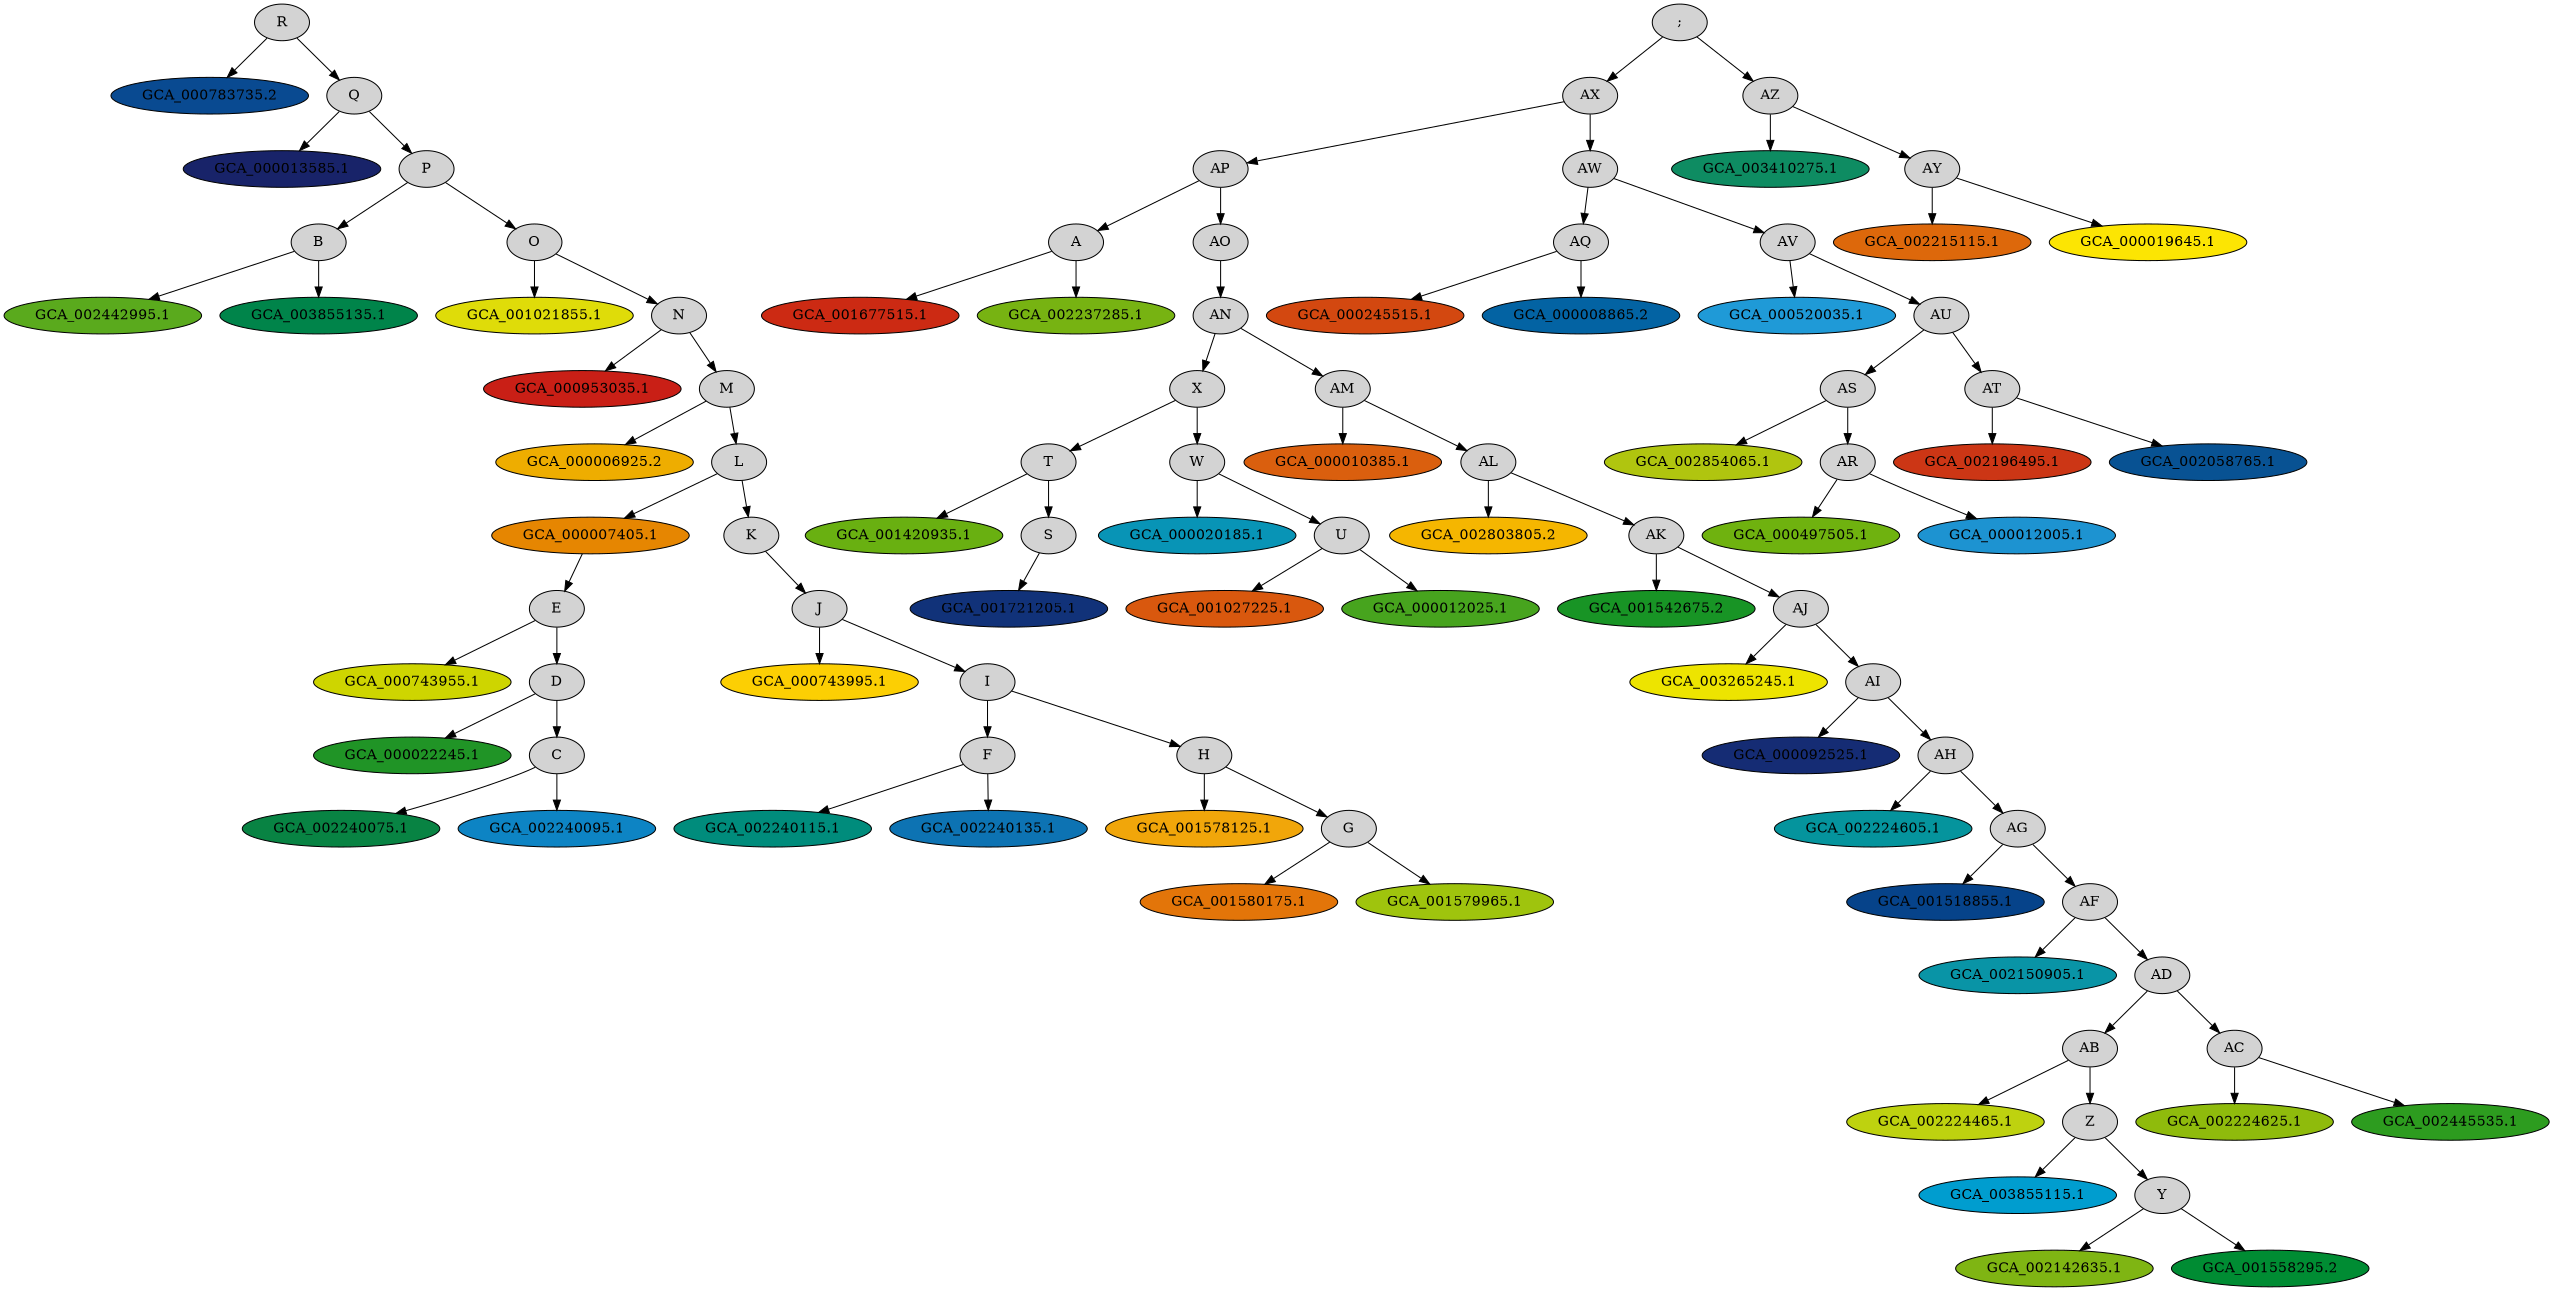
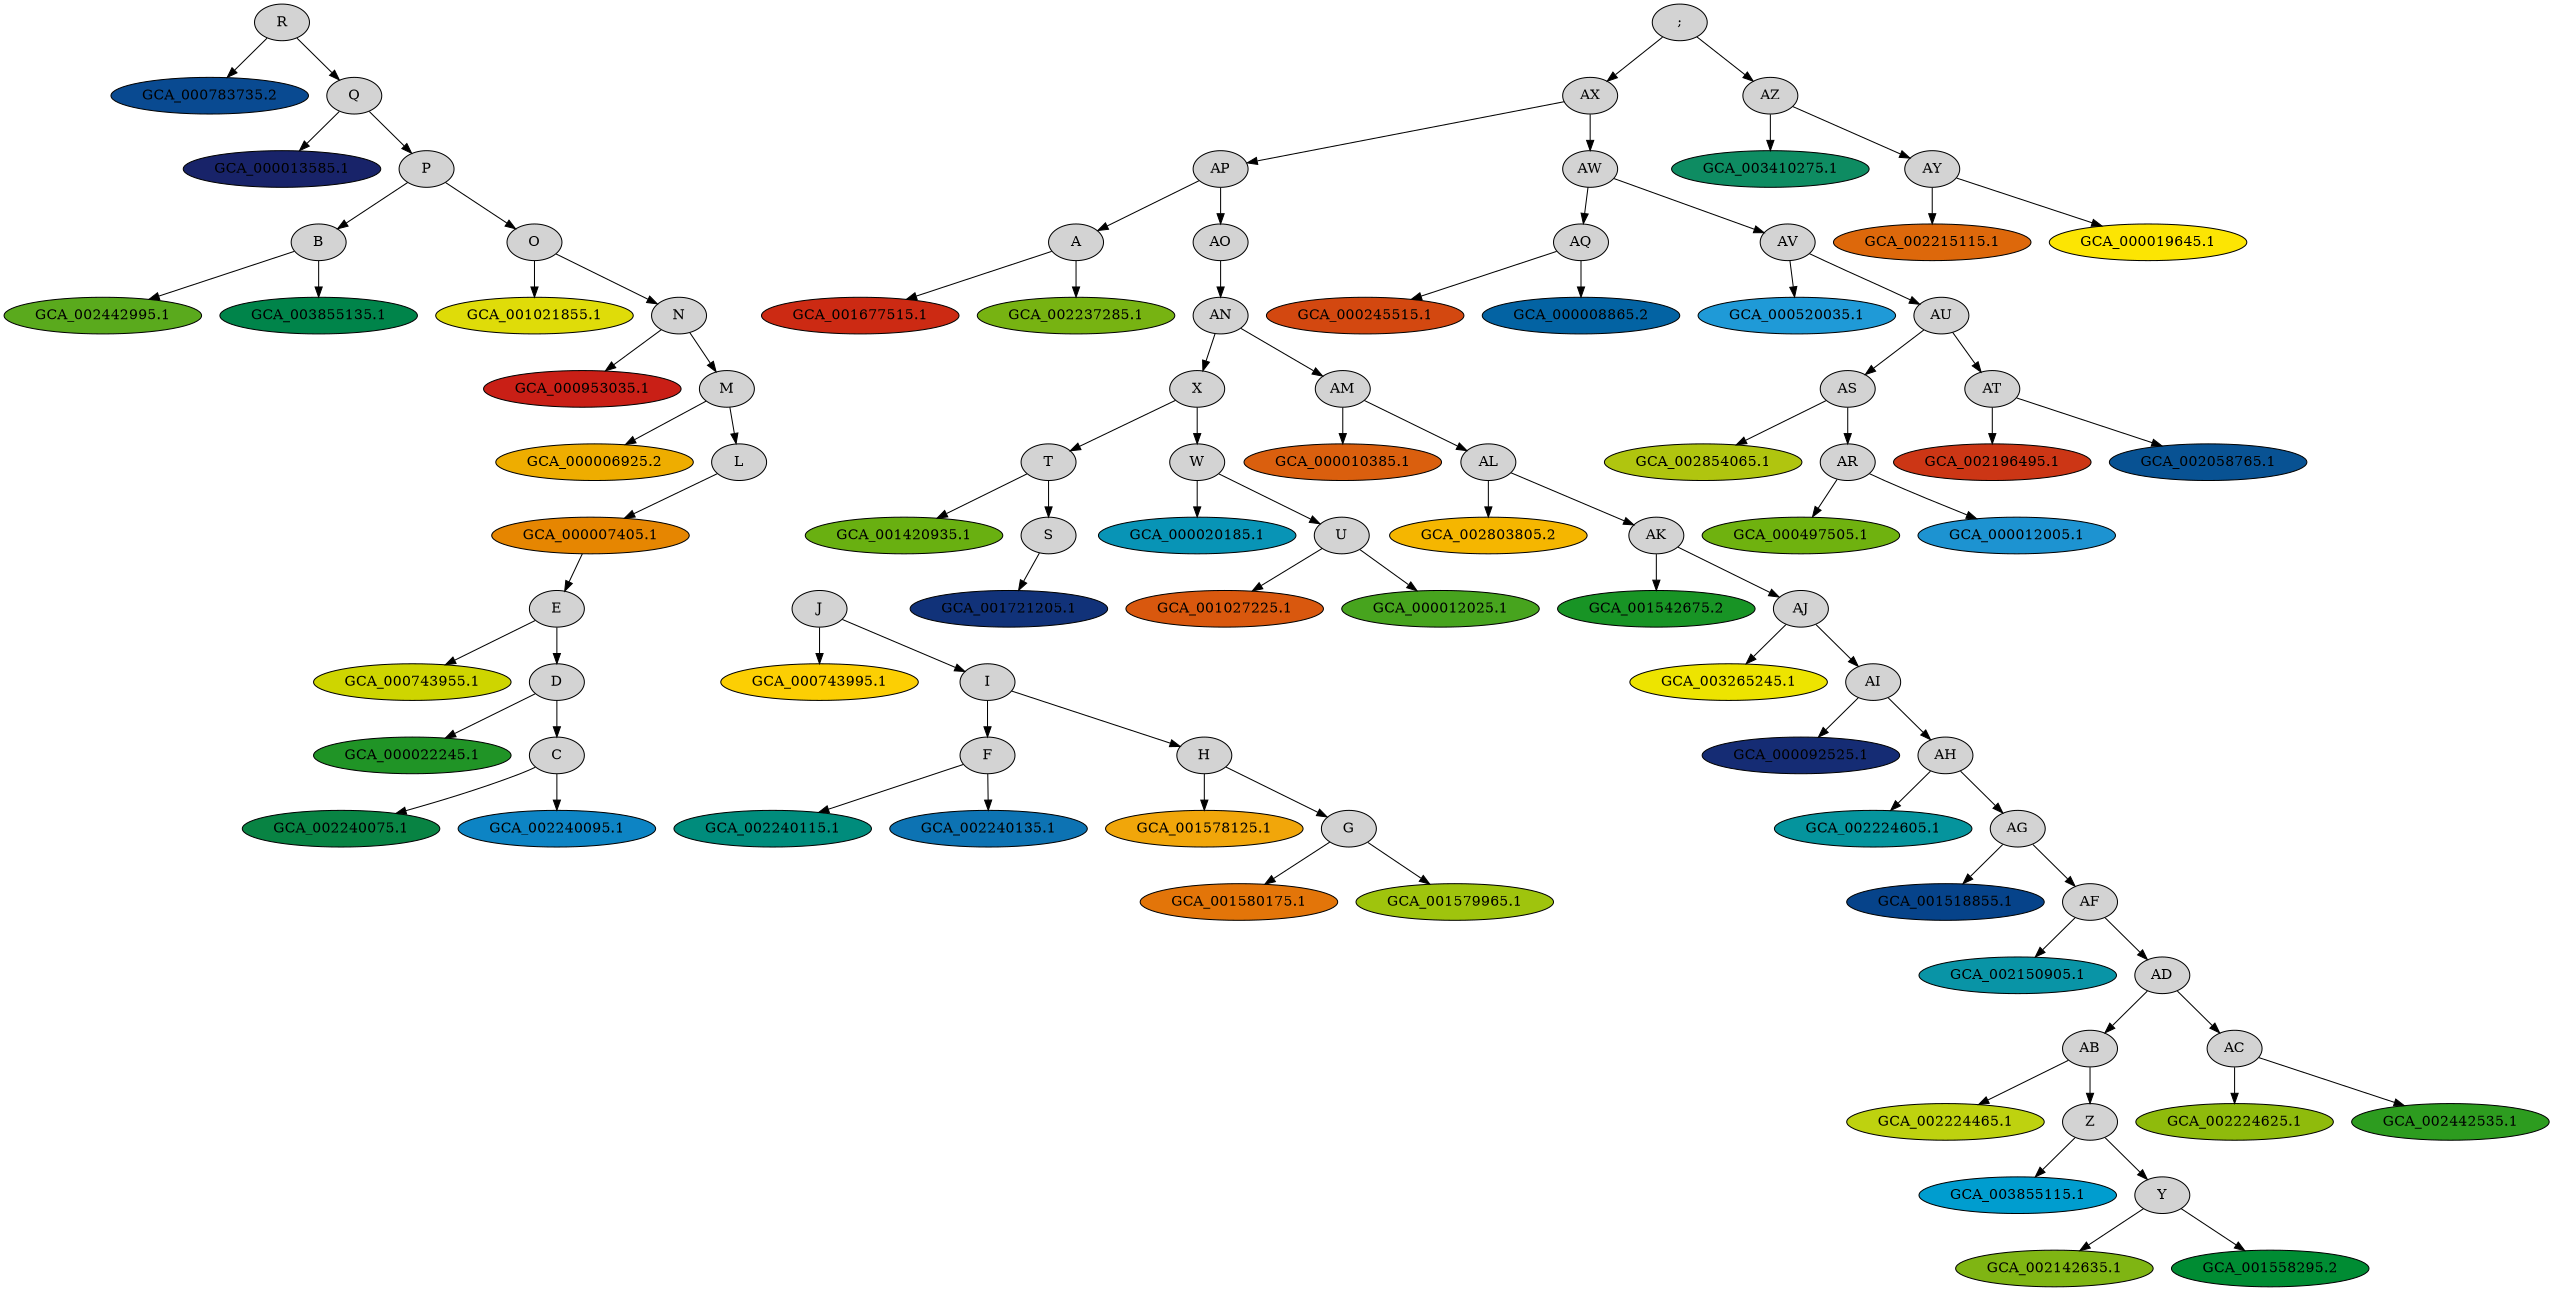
  digraph {
    node [style=filled]
    "GCA_000953035.1" [fillcolor="#C91F16"]
    "GCA_001677515.1" [fillcolor="#CC2A13"]
    "GCA_002196495.1" [fillcolor="#CC3615"]
    "GCA_000245515.1" [fillcolor="#D34810"]
    "GCA_001027225.1" [fillcolor="#D9580E"]
    "GCA_000010385.1" [fillcolor="#DA5F0E"]
    "GCA_002215115.1" [fillcolor="#DD680B"]
    "GCA_001580175.1" [fillcolor="#E37509"]
    "GCA_000007405.1" [fillcolor="#E68601"]
    E
    "GCA_001578125.1" [fillcolor="#F1A60A"]
    "GCA_000006925.2" [fillcolor="#EEAD00"]
    "GCA_002803805.2" [fillcolor="#F5B600"]
    "GCA_000743995.1" [fillcolor="#FCCF03"]
    "GCA_000019645.1" [fillcolor="#FCE503"]
    "GCA_003265245.1" [fillcolor="#EDE400"]
    "GCA_001021855.1" [fillcolor="#DFDC09"]
    "GCA_000743955.1" [fillcolor="#CED500"]
    "GCA_002224465.1" [fillcolor="#BED20F"]
    "GCA_002854065.1" [fillcolor="#B0C50F"]
    "GCA_001579965.1" [fillcolor="#9FC40D"]
    "GCA_002224625.1" [fillcolor="#8FBB0C"]
    "GCA_002142635.1" [fillcolor="#7FB513"]
    "GCA_002237285.1" [fillcolor="#77B312"]
    "GCA_000497505.1" [fillcolor="#6FB20F"]
    "GCA_001420935.1" [fillcolor="#69B011"]
    "GCA_002442995.1" [fillcolor="#5AAA1D"]
    "GCA_000012025.1" [fillcolor="#47A41E"]
-   "GCA_002442535.1" [fillcolor="#2D9C1F" label="GCA_002445535.1"]
+   "GCA_002442535.1" [fillcolor="#2D9C1F"]
    "GCA_000022245.1" [fillcolor="#209426"]
    "GCA_001542675.2" [fillcolor="#189425"]
    "GCA_001558295.2" [fillcolor="#008C33"]
    "GCA_002240075.1" [fillcolor="#088343"]
    "GCA_003855135.1" [fillcolor="#00844A"]
    "GCA_003410275.1" [fillcolor="#0E8C62"]
    "GCA_002240115.1" [fillcolor="#008C7C"]
    "GCA_002224605.1" [fillcolor="#05949D"]
    "GCA_002150905.1" [fillcolor="#0994A6"]
    "GCA_000020185.1" [fillcolor="#0894B6"]
    "GCA_003855115.1" [fillcolor="#009DCF"]
    "GCA_000520035.1" [fillcolor="#1F9AD7"]
    "GCA_000012005.1" [fillcolor="#1D93D1"]
    "GCA_002240095.1" [fillcolor="#0D84C4"]
    "GCA_002240135.1" [fillcolor="#0D73B3"]
    "GCA_000008865.2" [fillcolor="#0363A3"]
    "GCA_002058765.1" [fillcolor="#085293"]
    "GCA_000783735.2" [fillcolor="#094A91"]
    "GCA_001518855.1" [fillcolor="#06438A"]
    "GCA_001721205.1" [fillcolor="#113279"]
    "GCA_000092525.1" [fillcolor="#152C74"]
    "GCA_000013585.1" [fillcolor="#182369"]
    A
    AP
    AO
    AN
    Q
    P
    B
    O
    N
    M
    L
-   K
    J
    D
    C
    I
    F
    H
    G
    R
    X
    AM
    T
    S
    W
    U
    AL
    AK
    AJ
    AI
    AH
    AG
    AF
    AD
    AB
    Z
    Y
    AC
    AX
    AW
    AQ
    AV
    AU
    AR
    AS
    AT
    ";"
    AZ
    AY
    "GCA_000007405.1" -> E
    E -> "GCA_000743955.1"
    E -> D
    A -> "GCA_001677515.1"
    A -> "GCA_002237285.1"
    AP -> A
    AP -> AO
    AO -> AN
    AN -> X
    AN -> AM
    Q -> "GCA_000013585.1"
    Q -> P
    P -> B
    P -> O
    B -> "GCA_002442995.1"
    B -> "GCA_003855135.1"
    O -> "GCA_001021855.1"
    O -> N
    N -> "GCA_000953035.1"
    N -> M
    M -> "GCA_000006925.2"
    M -> L
    L -> "GCA_000007405.1"
-   L -> K
-   K -> J
    J -> "GCA_000743995.1"
    J -> I
    D -> "GCA_000022245.1"
    D -> C
    C -> "GCA_002240075.1"
    C -> "GCA_002240095.1"
    I -> F
    I -> H
    F -> "GCA_002240115.1"
    F -> "GCA_002240135.1"
    H -> "GCA_001578125.1"
    H -> G
    G -> "GCA_001580175.1"
    G -> "GCA_001579965.1"
    R -> "GCA_000783735.2"
    R -> Q
    X -> T
    X -> W
    AM -> "GCA_000010385.1"
    AM -> AL
    T -> "GCA_001420935.1"
    T -> S
    S -> "GCA_001721205.1"
    W -> "GCA_000020185.1"
    W -> U
    U -> "GCA_001027225.1"
    U -> "GCA_000012025.1"
    AL -> "GCA_002803805.2"
    AL -> AK
    AK -> "GCA_001542675.2"
    AK -> AJ
    AJ -> "GCA_003265245.1"
    AJ -> AI
    AI -> "GCA_000092525.1"
    AI -> AH
    AH -> "GCA_002224605.1"
    AH -> AG
    AG -> "GCA_001518855.1"
    AG -> AF
    AF -> "GCA_002150905.1"
    AF -> AD
    AD -> AB
    AD -> AC
    AB -> "GCA_002224465.1"
    AB -> Z
    Z -> "GCA_003855115.1"
    Z -> Y
    Y -> "GCA_002142635.1"
    Y -> "GCA_001558295.2"
    AC -> "GCA_002224625.1"
    AC -> "GCA_002442535.1"
    AX -> AP
    AX -> AW
    AW -> AQ
    AW -> AV
    AQ -> "GCA_000245515.1"
    AQ -> "GCA_000008865.2"
    AV -> "GCA_000520035.1"
    AV -> AU
    AU -> AS
    AU -> AT
    AR -> "GCA_000497505.1"
    AR -> "GCA_000012005.1"
    AS -> "GCA_002854065.1"
    AS -> AR
    AT -> "GCA_002196495.1"
    AT -> "GCA_002058765.1"
    ";" -> AX
    ";" -> AZ
    AZ -> "GCA_003410275.1"
    AZ -> AY
    AY -> "GCA_002215115.1"
    AY -> "GCA_000019645.1"
  }
